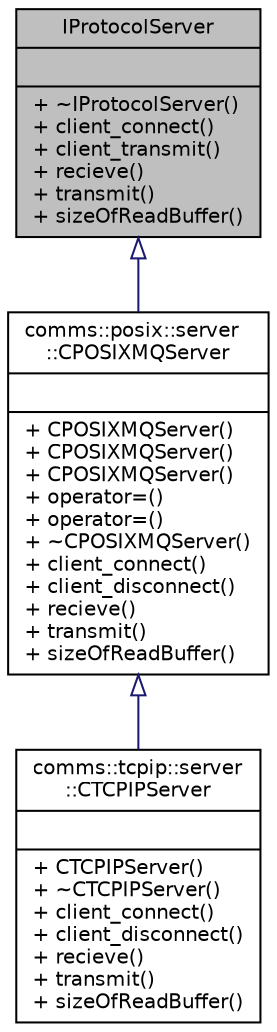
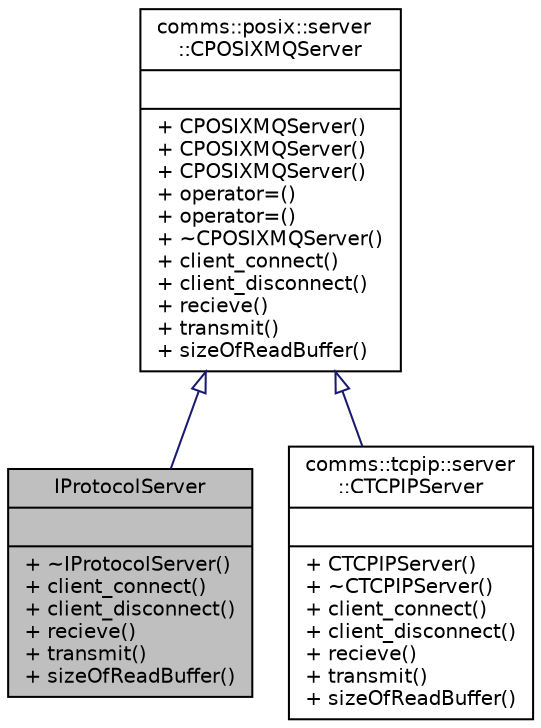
  digraph {
    node [color=black fillcolor=white fontname=Helvetica fontsize=10 shape=record style=filled]
    edge [arrowtail=onormal color=midnightblue dir=back fontname=Helvetica fontsize=10 labelfontname=Helvetica labelfontsize=10 style=solid]
-   n1 [fillcolor=grey75 fontcolor=black height=0.2 label="{IProtocolServer\n||+ ~IProtocolServer()\l+ client_connect()\l+ client_transmit()\l+ recieve()\l+ transmit()\l+ sizeOfReadBuffer()\l}" width=0.4]
+   n1 [fillcolor=grey75 fontcolor=black height=0.2 label="{IProtocolServer\n||+ ~IProtocolServer()\l+ client_connect()\l+ client_disconnect()\l+ recieve()\l+ transmit()\l+ sizeOfReadBuffer()\l}" width=0.4]
    n2 [height=0.2 label="{comms::posix::server\l::CPOSIXMQServer\n||+ CPOSIXMQServer()\l+ CPOSIXMQServer()\l+ CPOSIXMQServer()\l+ operator=()\l+ operator=()\l+ ~CPOSIXMQServer()\l+ client_connect()\l+ client_disconnect()\l+ recieve()\l+ transmit()\l+ sizeOfReadBuffer()\l}" width=0.4]
    n3 [height=0.2 label="{comms::tcpip::server\l::CTCPIPServer\n||+ CTCPIPServer()\l+ ~CTCPIPServer()\l+ client_connect()\l+ client_disconnect()\l+ recieve()\l+ transmit()\l+ sizeOfReadBuffer()\l}" width=0.4]
-   n1 -> n2
+   n2 -> n1
    n2 -> n3
  }
